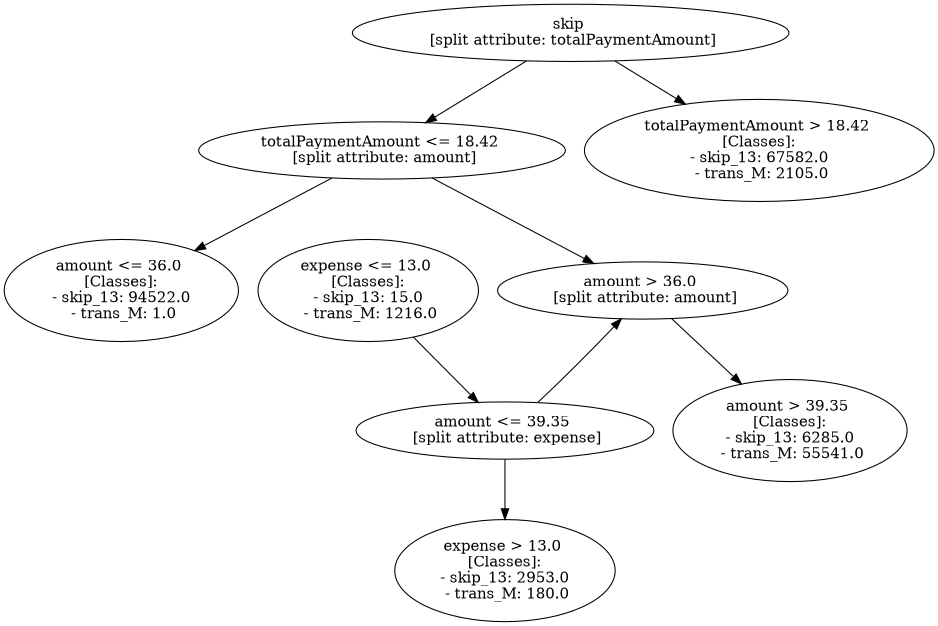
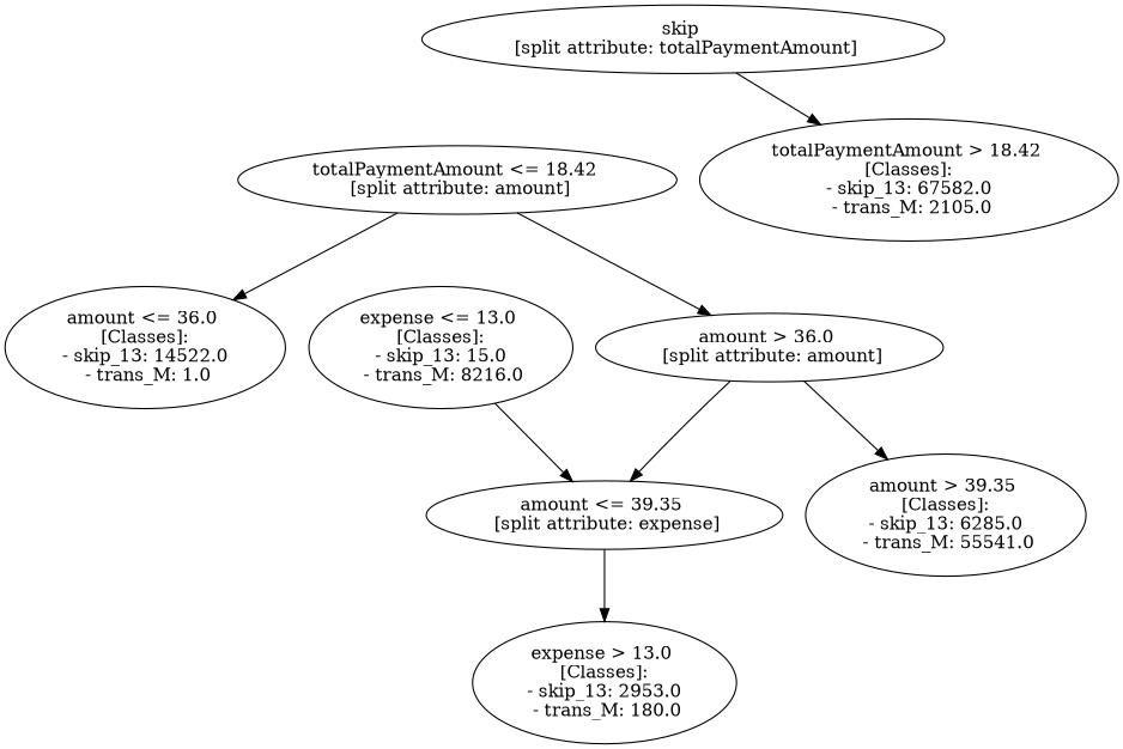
  digraph {
    n1 [label="skip \n [split attribute: totalPaymentAmount]"]
    n2 [label="totalPaymentAmount <= 18.42 \n [split attribute: amount]"]
    n3 [label="totalPaymentAmount > 18.42 \n [Classes]: \n - skip_13: 67582.0 \n - trans_M: 2105.0"]
-   n4 [label="amount <= 36.0 \n [Classes]: \n - skip_13: 94522.0 \n - trans_M: 1.0"]
+   n4 [label="amount <= 36.0 \n [Classes]: \n - skip_13: 14522.0 \n - trans_M: 1.0"]
    n5 [label="amount > 36.0 \n [split attribute: amount]"]
    n6 [label="amount <= 39.35 \n [split attribute: expense]"]
    n7 [label="amount > 39.35 \n [Classes]: \n - skip_13: 6285.0 \n - trans_M: 55541.0"]
    n8 [label="expense > 13.0 \n [Classes]: \n - skip_13: 2953.0 \n - trans_M: 180.0"]
-   n9 [label="expense <= 13.0 \n [Classes]: \n - skip_13: 15.0 \n - trans_M: 1216.0"]
-   n1 -> n2
+   n9 [label="expense <= 13.0 \n [Classes]: \n - skip_13: 15.0 \n - trans_M: 8216.0"]
    n1 -> n3
    n2 -> n4
    n2 -> n5
-   n6 -> n5
+   n5 -> n6
    n5 -> n7
    n6 -> n8
    n9 -> n6
  }
